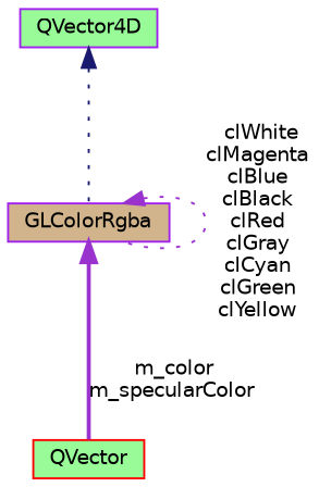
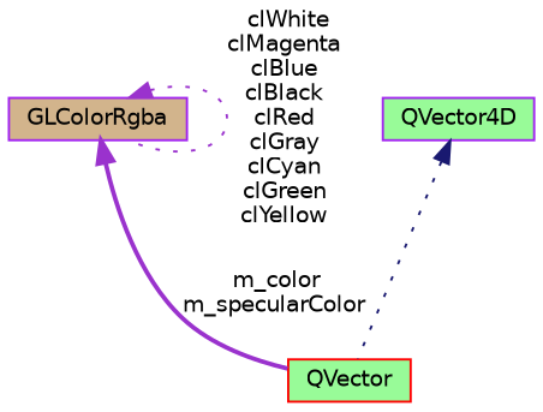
  digraph {
    node [color=purple fillcolor=palegreen fontname=Helvetica fontsize=10 shape=record style=filled]
    edge [color=darkorchid3 dir=back fontname=Helvetica fontsize=10 labelfontname=Helvetica labelfontsize=10 style=dotted]
    n1 [color=red fontcolor=black height=0.2 label=QVector width=0.4]
    n2 [fillcolor=tan height=0.2 label=GLColorRgba width=0.4]
    n3 [height=0.2 label=QVector4D width=0.4]
    n2 -> n1 [label=" m_color\nm_specularColor" style=bold]
    n2 -> n2 [label=" clWhite\nclMagenta\nclBlue\nclBlack\nclRed\nclGray\nclCyan\nclGreen\nclYellow"]
-   n3 -> n2 [color=midnightblue]
+   n3 -> n1 [color=midnightblue]
  }
